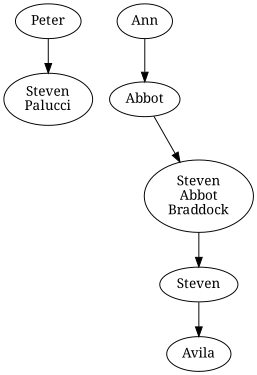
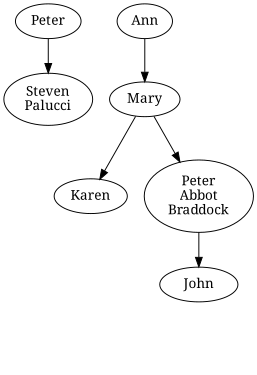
  digraph {
    fontname="Noto Serif"
    node [fontname="Noto Serif"]
    edge [fontname="Noto Serif"]
    n1 [label=Peter]
    n2 [label="Steven\nPalucci"]
    n3 [label=Ann]
-   n4 [label=Abbot]
-   n6 [label="Steven\nAbbot\nBraddock"]
-   n7 [label=Steven]
-   n8 [label=Avila]
+   n4 [label=Mary]
+   n5 [label=Karen]
+   n6 [label="Peter\nAbbot\nBraddock"]
+   n7 [label=John]
    n1 -> n2
    n3 -> n4
+   n4 -> n5
    n4 -> n6
    n6 -> n7
-   n7 -> n8
  }
